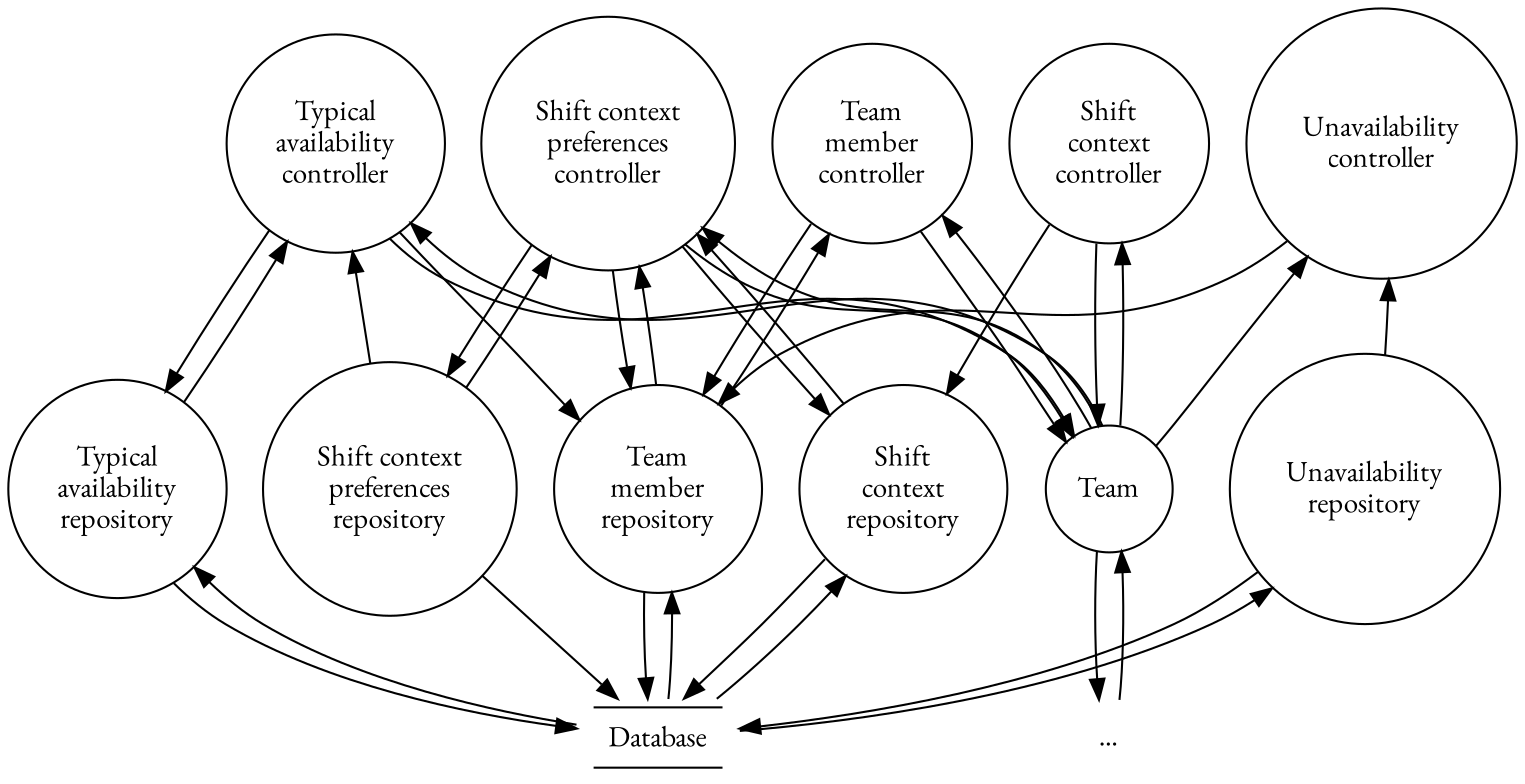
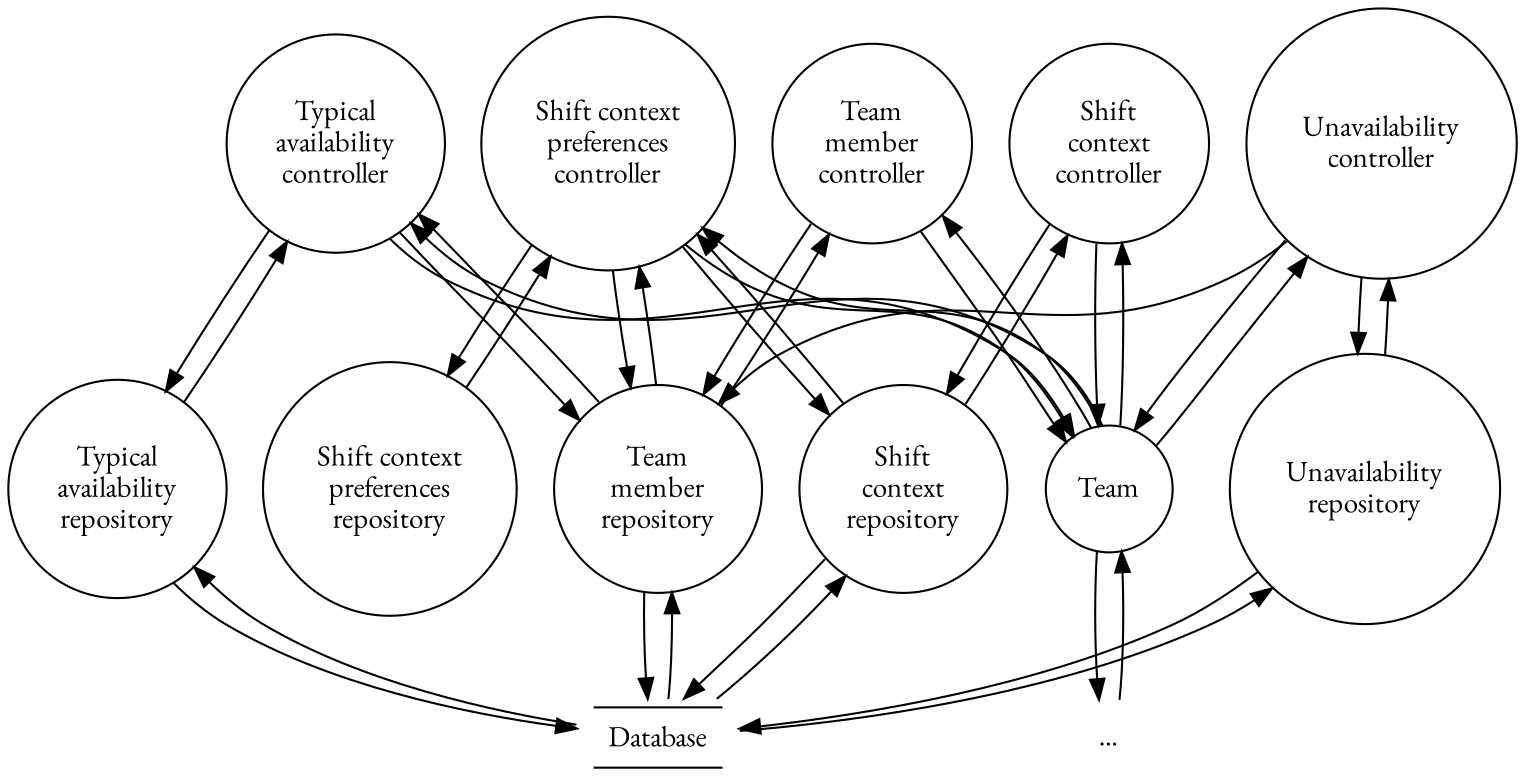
  digraph {
    fontname="EB Garamond"
    node [fontname="EB Garamond" shape=circle]
    edge [fontname="EB Garamond"]
    "Team\nmember\ncontroller"
    "Typical\navailability\ncontroller"
    "Unavailability\ncontroller"
    "Shift\ncontext\ncontroller"
    "Shift context\npreferences\ncontroller"
    "Team\nmember\nrepository"
    "Typical\navailability\nrepository"
    "Unavailability\nrepository"
    "Shift\ncontext\nrepository"
    "Shift context\npreferences\nrepository"
    n11 [label=Team]
    n12 [label=<             <TABLE BORDER="1" SIDES="TB" CELLBORDER="0" CELLPADDING="6" CELLSPACING="0">                 <TR><TD>Database</TD></TR>             </TABLE>         > shape=none]
    "..." [shape=none]
    subgraph sub_1 {
      rank=same
      "Team\nmember\ncontroller"
      "Typical\navailability\ncontroller"
      "Unavailability\ncontroller"
      "Shift\ncontext\ncontroller"
      "Shift context\npreferences\ncontroller"
    }
    subgraph sub_2 {
      rank=same
      "Team\nmember\nrepository"
      "Typical\navailability\nrepository"
      "Unavailability\nrepository"
      "Shift\ncontext\nrepository"
      "Shift context\npreferences\nrepository"
    }
    "Team\nmember\ncontroller" -> "Team\nmember\nrepository"
    "Team\nmember\ncontroller" -> n11
    "Typical\navailability\ncontroller" -> "Team\nmember\nrepository"
    "Typical\navailability\ncontroller" -> "Typical\navailability\nrepository"
    "Typical\navailability\ncontroller" -> n11
    "Unavailability\ncontroller" -> "Team\nmember\nrepository"
+   "Unavailability\ncontroller" -> "Unavailability\nrepository"
+   "Unavailability\ncontroller" -> n11
    "Shift\ncontext\ncontroller" -> "Shift\ncontext\nrepository"
    "Shift\ncontext\ncontroller" -> n11
    "Shift context\npreferences\ncontroller" -> "Team\nmember\nrepository"
    "Shift context\npreferences\ncontroller" -> "Shift\ncontext\nrepository"
    "Shift context\npreferences\ncontroller" -> "Shift context\npreferences\nrepository"
    "Shift context\npreferences\ncontroller" -> n11
    "Team\nmember\nrepository" -> "Team\nmember\ncontroller"
-   "Shift context\npreferences\nrepository" -> "Typical\navailability\ncontroller"
+   "Team\nmember\nrepository" -> "Typical\navailability\ncontroller"
    "Team\nmember\nrepository" -> "Shift context\npreferences\ncontroller"
    "Team\nmember\nrepository" -> n12
    "Typical\navailability\nrepository" -> "Typical\navailability\ncontroller"
    "Typical\navailability\nrepository" -> n12
    "Unavailability\nrepository" -> "Unavailability\ncontroller"
    "Unavailability\nrepository" -> n12
+   "Shift\ncontext\nrepository" -> "Shift\ncontext\ncontroller"
    "Shift\ncontext\nrepository" -> "Shift context\npreferences\ncontroller"
    "Shift\ncontext\nrepository" -> n12
    "Shift context\npreferences\nrepository" -> "Shift context\npreferences\ncontroller"
-   "Shift context\npreferences\nrepository" -> n12
    n11 -> "Team\nmember\ncontroller"
    n11 -> "Typical\navailability\ncontroller"
    n11 -> "Unavailability\ncontroller"
    n11 -> "Shift\ncontext\ncontroller"
    n11 -> "Shift context\npreferences\ncontroller"
    n11 -> "..."
    n12 -> "Team\nmember\nrepository"
    n12 -> "Typical\navailability\nrepository"
    n12 -> "Unavailability\nrepository"
    n12 -> "Shift\ncontext\nrepository"
    "..." -> n11
  }
